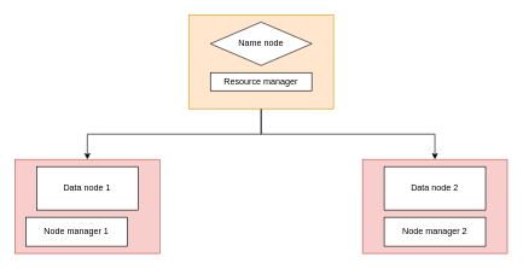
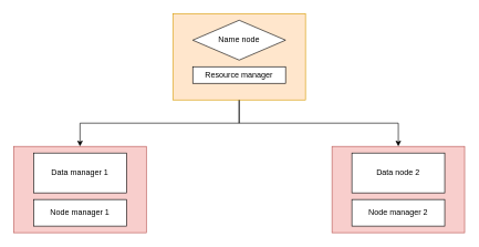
  <mxCell id="0" />
  <mxCell id="1" parent="0" />
  <mxCell id="2" style="edgeStyle=orthogonalEdgeStyle;rounded=0;orthogonalLoop=1;jettySize=auto;html=1;exitX=0.5;exitY=1;exitDx=0;exitDy=0;entryX=0.5;entryY=0;entryDx=0;entryDy=0;" edge="1" parent="1" source="3" target="10"><mxGeometry relative="1" as="geometry" /></mxCell>
  <mxCell id="3" value="" style="rounded=0;whiteSpace=wrap;html=1;fillColor=#ffe6cc;strokeColor=#d79b00;" vertex="1" parent="1"><mxGeometry x="260" y="20" width="200" height="130" as="geometry" /></mxCell>
  <mxCell id="4" style="edgeStyle=orthogonalEdgeStyle;rounded=0;orthogonalLoop=1;jettySize=auto;html=1;exitX=0.5;exitY=1;exitDx=0;exitDy=0;entryX=0.5;entryY=0;entryDx=0;entryDy=0;" edge="1" parent="1" source="3" target="7"><mxGeometry relative="1" as="geometry" /></mxCell>
  <mxCell id="5" value="Name node" style="rhombus;whiteSpace=wrap;html=1;" vertex="1" parent="1"><mxGeometry x="290" y="30" width="140" height="60" as="geometry" /></mxCell>
  <mxCell id="6" value="Resource manager" style="rounded=0;whiteSpace=wrap;html=1;" vertex="1" parent="1"><mxGeometry x="290" y="100" width="140" height="25" as="geometry" /></mxCell>
  <mxCell id="7" value="" style="rounded=0;whiteSpace=wrap;html=1;fillColor=#f8cecc;strokeColor=#b85450;" vertex="1" parent="1"><mxGeometry x="20" y="220" width="200" height="130" as="geometry" /></mxCell>
- <mxCell id="8" value="Data node 1" style="rounded=0;whiteSpace=wrap;html=1;" vertex="1" parent="1"><mxGeometry x="50" y="230" width="140" height="60" as="geometry" /></mxCell>
- <mxCell id="9" value="Node manager 1" style="rounded=0;whiteSpace=wrap;html=1;" vertex="1" parent="1"><mxGeometry x="35" y="300" width="140" height="40" as="geometry" /></mxCell>
+ <mxCell id="8" value="Data manager 1" style="rounded=0;whiteSpace=wrap;html=1;" vertex="1" parent="1"><mxGeometry x="50" y="230" width="140" height="60" as="geometry" /></mxCell>
+ <mxCell id="9" value="Node manager 1" style="rounded=0;whiteSpace=wrap;html=1;" vertex="1" parent="1"><mxGeometry x="50" y="300" width="140" height="40" as="geometry" /></mxCell>
  <mxCell id="10" value="" style="rounded=0;whiteSpace=wrap;html=1;fillColor=#f8cecc;strokeColor=#b85450;" vertex="1" parent="1"><mxGeometry x="500" y="220" width="200" height="130" as="geometry" /></mxCell>
  <mxCell id="11" value="Data node 2" style="rounded=0;whiteSpace=wrap;html=1;" vertex="1" parent="1"><mxGeometry x="530" y="230" width="140" height="60" as="geometry" /></mxCell>
  <mxCell id="12" value="Node manager 2" style="rounded=0;whiteSpace=wrap;html=1;" vertex="1" parent="1"><mxGeometry x="530" y="300" width="140" height="40" as="geometry" /></mxCell>
